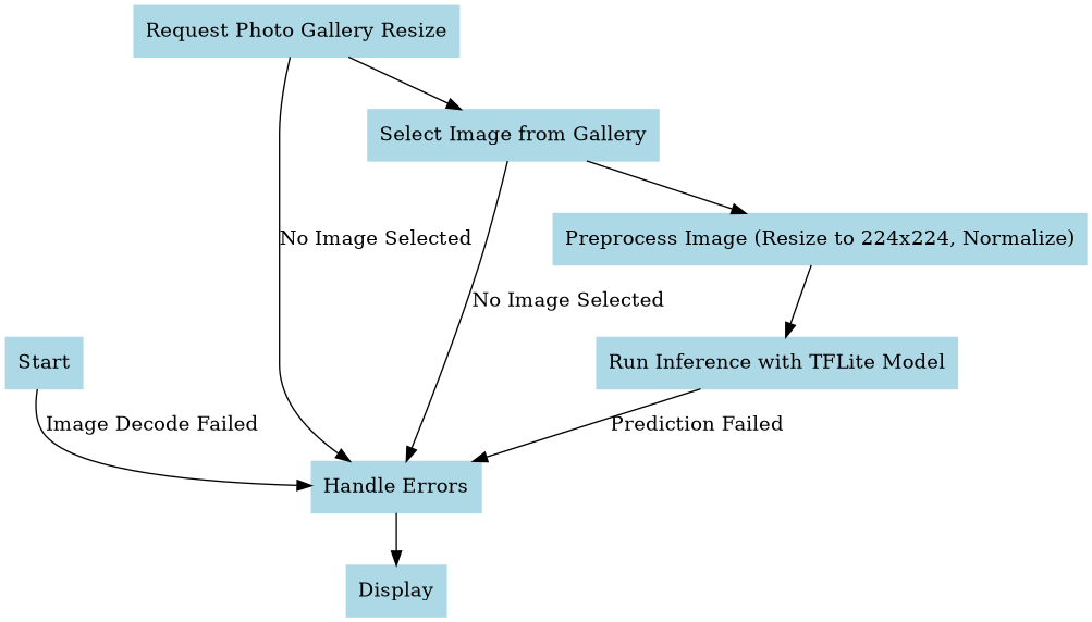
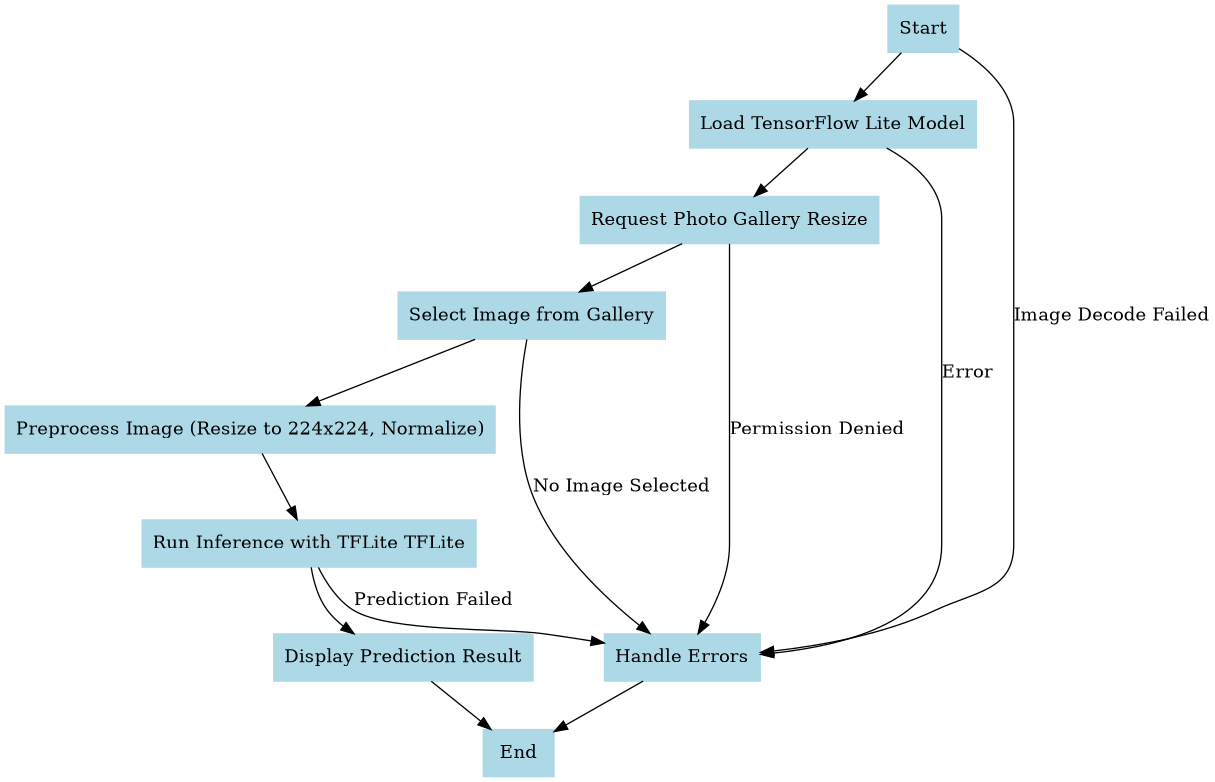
  digraph {
    rankdir=TB
    node [color=lightblue shape=box style=filled]
    n1 [label=Start]
+   n2 [label="Load TensorFlow Lite Model"]
    n3 [label="Handle Errors"]
    n4 [label="Request Photo Gallery Resize"]
    n5 [label="Select Image from Gallery"]
-   n6 [label=Display]
+   n6 [label=End]
    n7 [label="Preprocess Image (Resize to 224x224, Normalize)"]
-   n8 [label="Run Inference with TFLite Model"]
+   n8 [label="Run Inference with TFLite TFLite"]
+   n9 [label="Display Prediction Result"]
+   n1 -> n2
    n1 -> n3 [label="Image Decode Failed"]
+   n2 -> n3 [label=Error]
+   n2 -> n4
    n3 -> n6
-   n4 -> n3 [label="No Image Selected"]
+   n4 -> n3 [label="Permission Denied"]
    n4 -> n5
    n5 -> n3 [label="No Image Selected"]
    n5 -> n7
    n7 -> n8
    n8 -> n3 [label="Prediction Failed"]
+   n8 -> n9
+   n9 -> n6
  }
